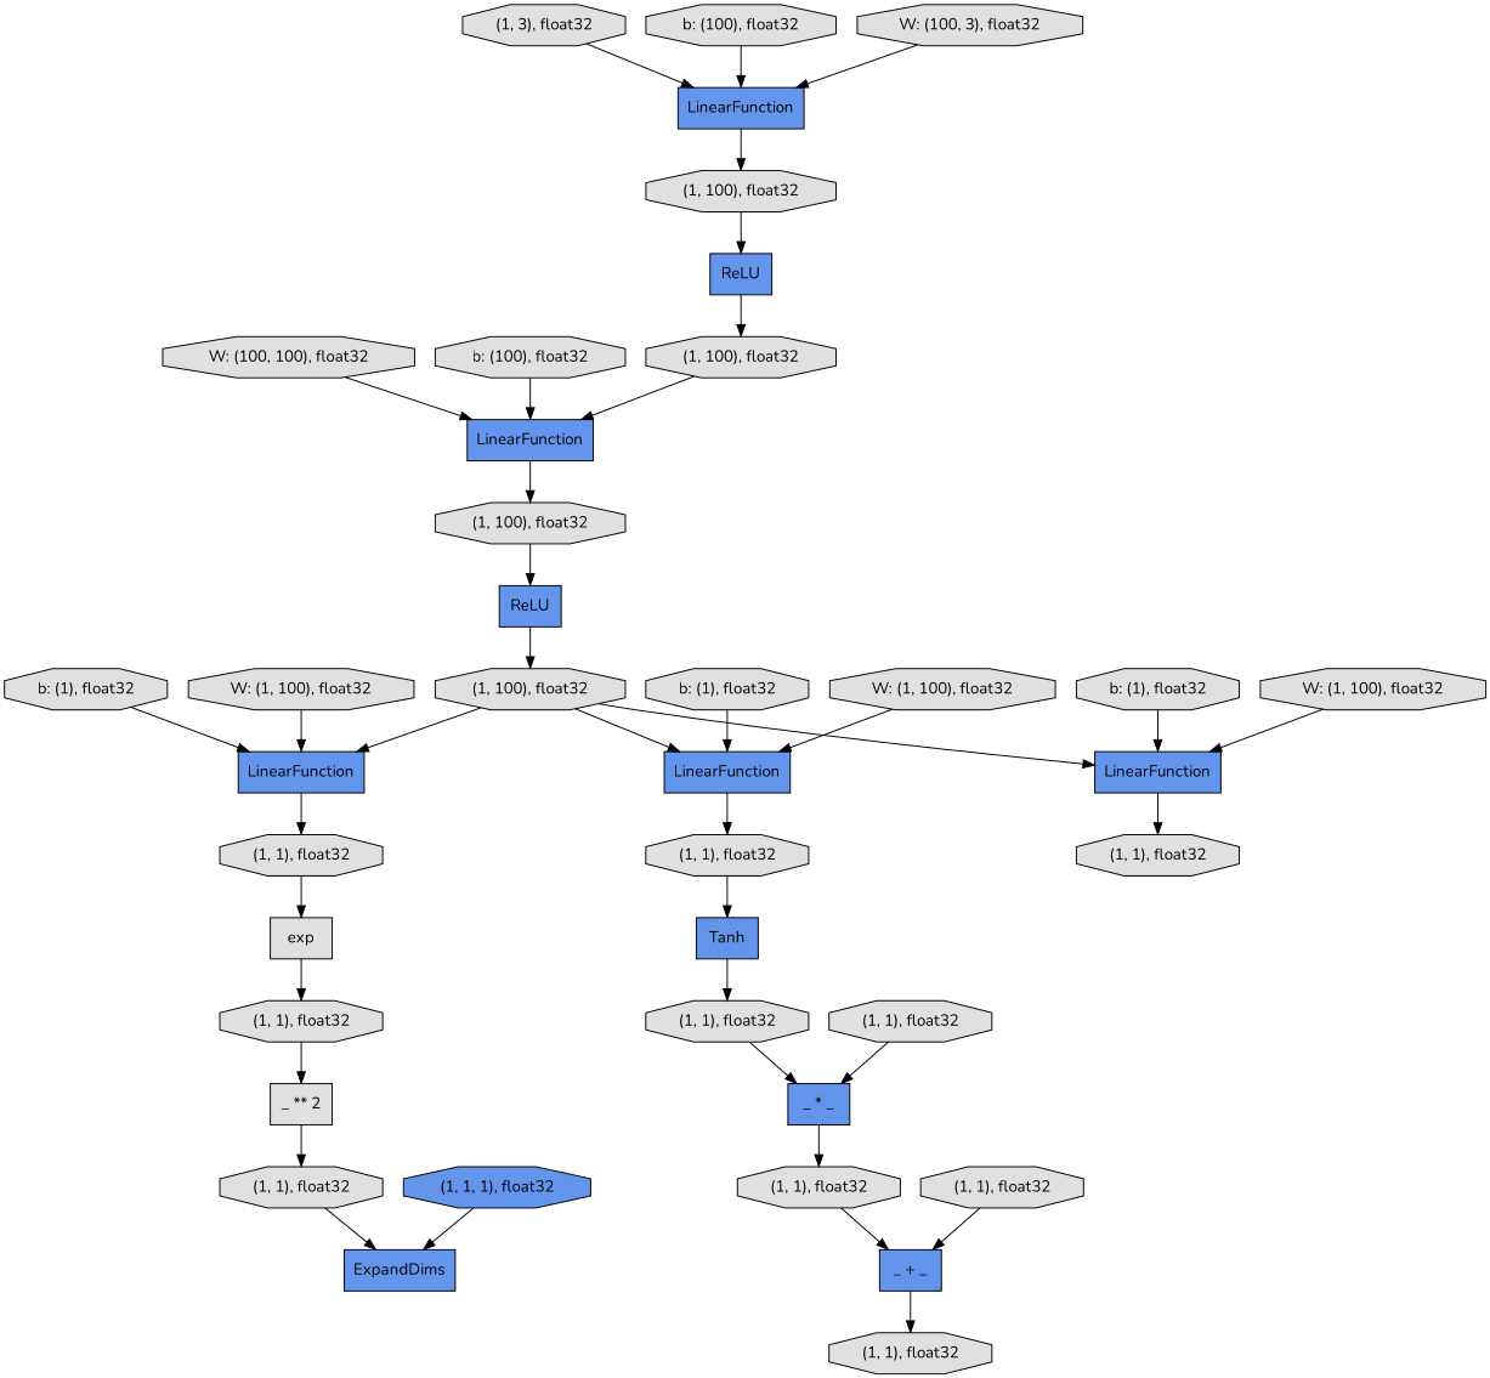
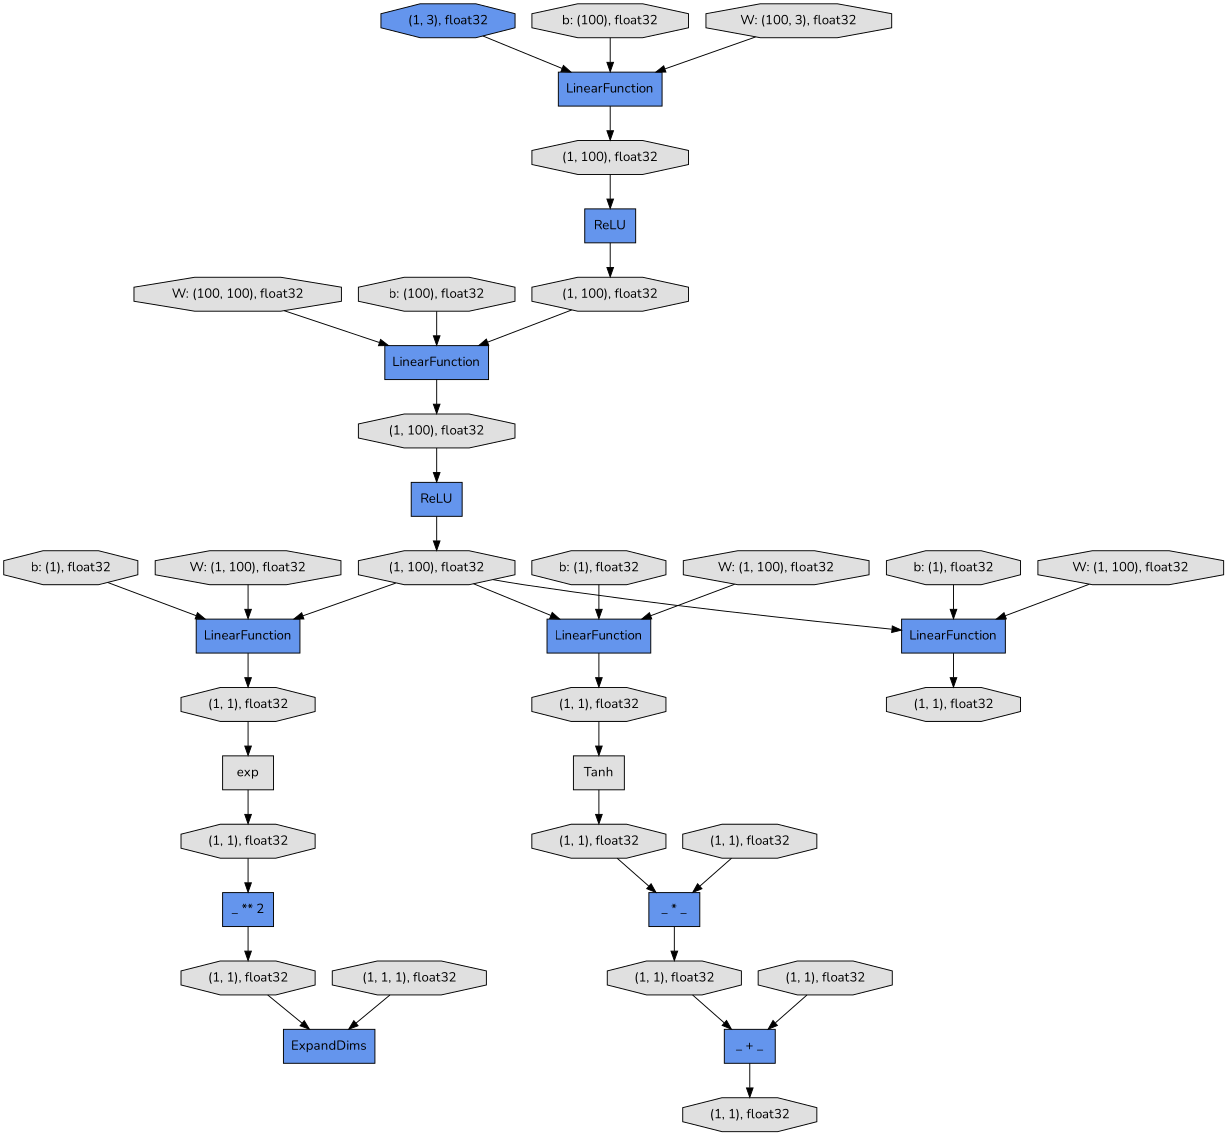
  digraph {
    fontname=Nunito
    rankdir=TB
    node [fillcolor="#E0E0E0" fontname=Nunito shape=octagon style=filled]
    edge [fontname=Nunito]
-   n1 [label="_ ** 2" shape=record]
+   n1 [fillcolor="#6495ED" label="_ ** 2" shape=record]
    n2 [label="(1, 1), float32"]
    n3 [fillcolor="#6495ED" label=ExpandDims shape=record]
    n4 [label="b: (1), float32"]
    n5 [fillcolor="#6495ED" label=LinearFunction shape=record]
    n6 [label="(1, 1), float32"]
    n7 [label="(1, 1), float32"]
    n8 [fillcolor="#6495ED" label="_ * _" shape=record]
    n9 [label="(1, 1), float32"]
    n10 [label=exp shape=record]
    n11 [label="(1, 1), float32"]
-   n12 [label="(1, 3), float32"]
+   n12 [fillcolor="#6495ED" label="(1, 3), float32"]
    n13 [fillcolor="#6495ED" label=LinearFunction shape=record]
    n14 [label="(1, 100), float32"]
    n15 [fillcolor="#6495ED" label="_ + _" shape=record]
    n16 [label="(1, 1), float32"]
    n17 [label="b: (100), float32"]
    n18 [label="(1, 1), float32"]
    n19 [label="W: (1, 100), float32"]
    n20 [fillcolor="#6495ED" label=LinearFunction shape=record]
    n21 [label="(1, 1), float32"]
    n22 [label="W: (100, 3), float32"]
    n23 [fillcolor="#6495ED" label=LinearFunction shape=record]
    n24 [label="(1, 100), float32"]
    n25 [fillcolor="#6495ED" label=ReLU shape=record]
    n26 [label="W: (100, 100), float32"]
    n27 [label="b: (1), float32"]
    n28 [label="b: (100), float32"]
    n29 [label="(1, 100), float32"]
    n30 [fillcolor="#6495ED" label=LinearFunction shape=record]
    n31 [fillcolor="#6495ED" label=ReLU shape=record]
    n32 [label="(1, 100), float32"]
-   n33 [fillcolor="#6495ED" label=Tanh shape=record]
-   n34 [fillcolor="#6495ED" label="(1, 1, 1), float32"]
+   n33 [label=Tanh shape=record]
+   n34 [label="(1, 1, 1), float32"]
    n35 [label="W: (1, 100), float32"]
    n36 [label="(1, 1), float32"]
    n37 [label="(1, 1), float32"]
    n38 [label="b: (1), float32"]
    n39 [label="W: (1, 100), float32"]
    n1 -> n2
    n2 -> n3
    n4 -> n5
    n5 -> n6
    n6 -> n33
    n7 -> n8
    n8 -> n9
    n9 -> n15
    n10 -> n11
    n11 -> n1
    n12 -> n13
    n13 -> n14
    n14 -> n31
    n15 -> n16
    n17 -> n13
    n18 -> n15
    n19 -> n20
    n20 -> n21
    n21 -> n10
    n22 -> n13
    n23 -> n24
    n24 -> n25
    n25 -> n29
    n26 -> n23
    n27 -> n20
    n28 -> n23
    n29 -> n5
    n29 -> n20
    n29 -> n30
    n30 -> n36
    n31 -> n32
    n32 -> n23
    n33 -> n37
    n34 -> n3
    n35 -> n30
    n37 -> n8
    n38 -> n30
    n39 -> n5
  }
